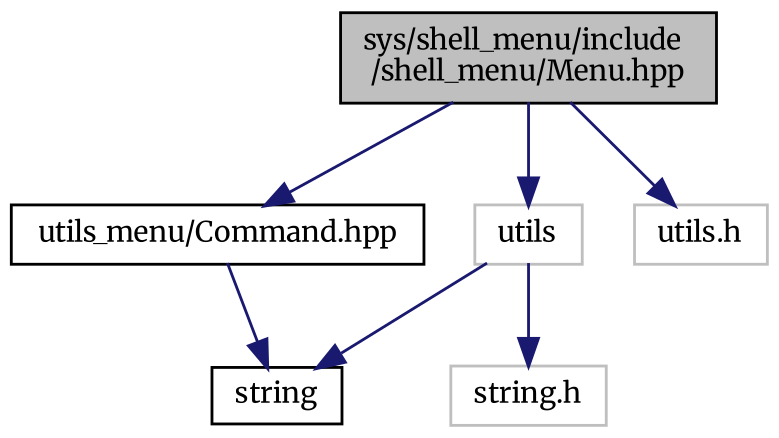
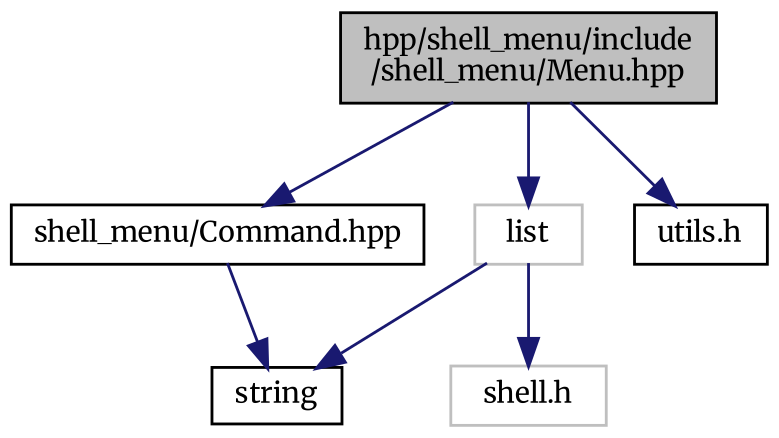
  digraph {
    fontname=Merriweather
    node [color=black fontname=Merriweather fontsize=10 shape=record]
    edge [color=midnightblue fontname=Merriweather fontsize=10 labelfontname=Helvetica labelfontsize=10 style=solid]
-   n1 [fillcolor=grey75 fontcolor=black height=0.2 label="sys/shell_menu/include\l/shell_menu/Menu.hpp" style=filled width=0.4]
-   n2 [height=0.2 label="utils_menu/Command.hpp" width=0.4]
-   n3 [color=grey75 height=0.2 label=utils width=0.4]
-   n4 [color=grey75 height=0.2 label="utils.h" width=0.4]
+   n1 [fillcolor=grey75 fontcolor=black height=0.2 label="hpp/shell_menu/include\l/shell_menu/Menu.hpp" style=filled width=0.4]
+   n2 [height=0.2 label="shell_menu/Command.hpp" width=0.4]
+   n3 [color=grey75 height=0.2 label=list width=0.4]
+   n4 [height=0.2 label="utils.h" width=0.4]
    n5 [height=0.2 label=string width=0.4]
-   n6 [color=grey75 height=0.2 label="string.h" width=0.4]
+   n6 [color=grey75 height=0.2 label="shell.h" width=0.4]
    n1 -> n2
    n1 -> n3
    n1 -> n4
    n2 -> n5
    n3 -> n5
    n3 -> n6
  }
